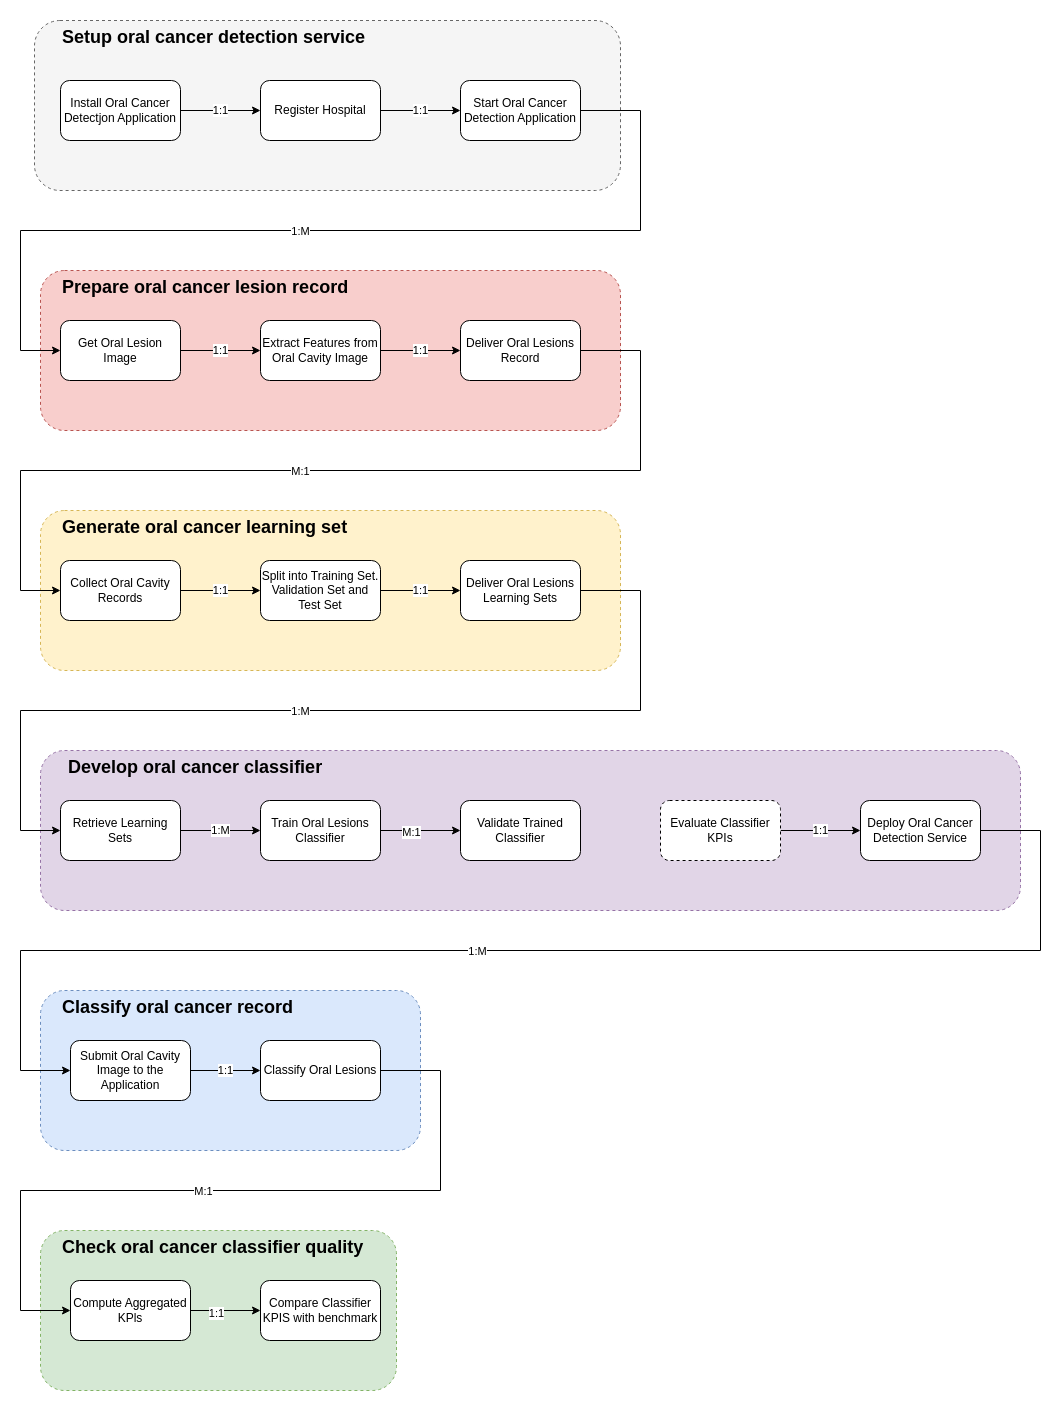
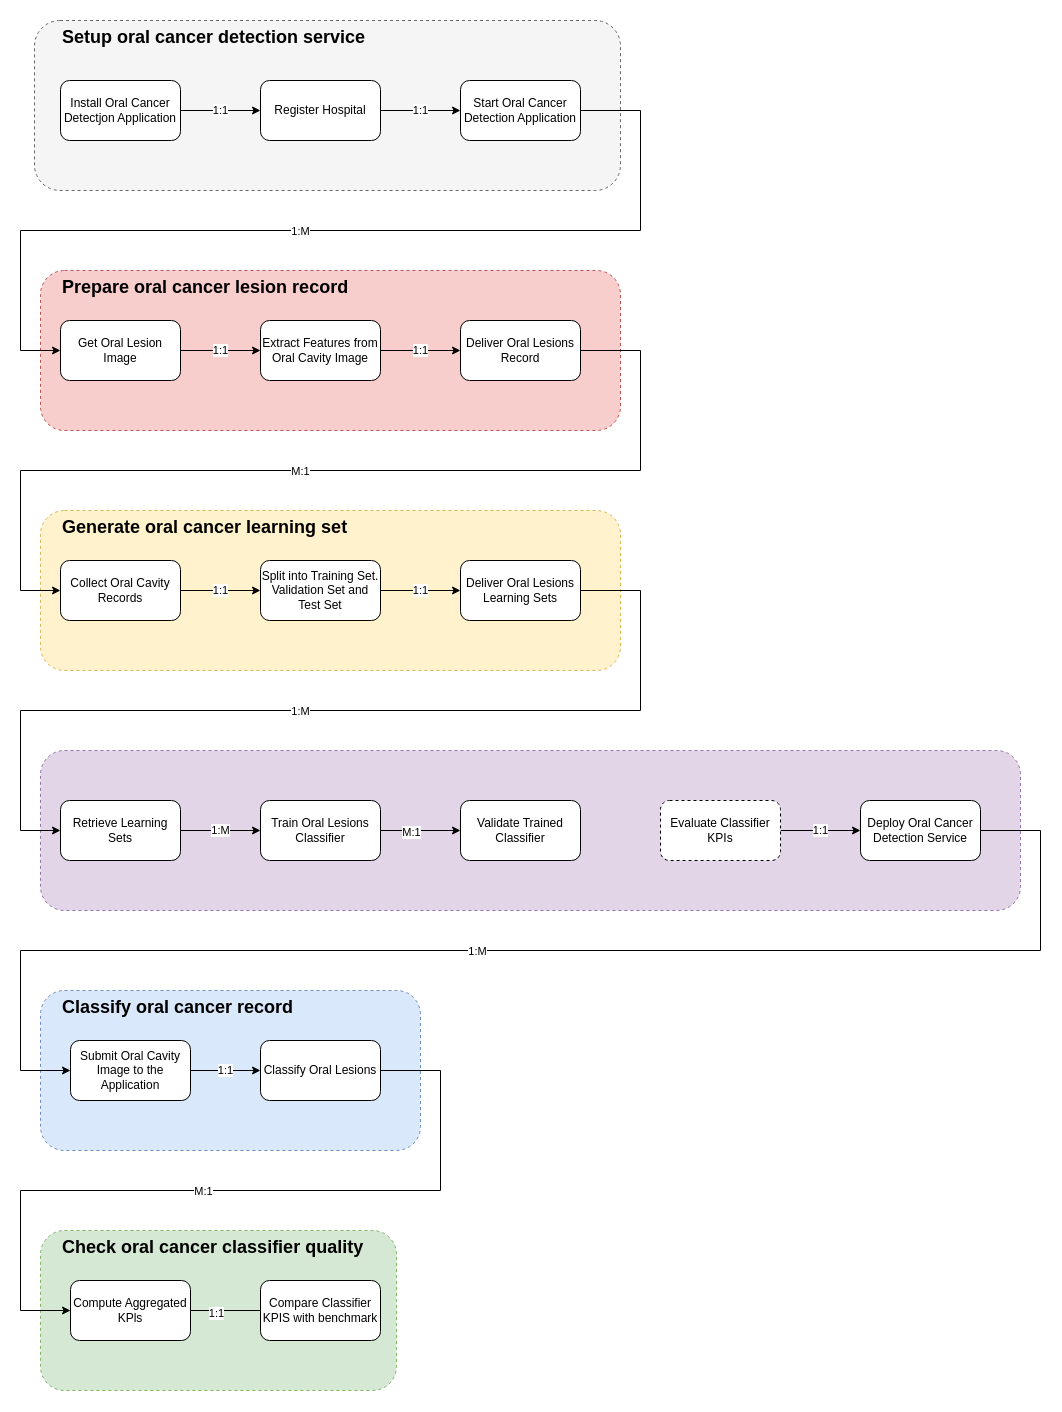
  <mxCell id="0" />
  <mxCell id="1" parent="0" />
  <mxCell id="2" value="" style="rounded=1;whiteSpace=wrap;html=1;dashed=1;fillColor=#e1d5e7;strokeColor=#9673a6;" parent="1" vertex="1"><mxGeometry x="40" y="750" width="980" height="160" as="geometry" /></mxCell>
  <mxCell id="3" value="" style="rounded=1;whiteSpace=wrap;html=1;dashed=1;fillColor=#f8cecc;strokeColor=#b85450;" parent="1" vertex="1"><mxGeometry x="40" y="270" width="580" height="160" as="geometry" /></mxCell>
  <mxCell id="4" value="" style="rounded=1;whiteSpace=wrap;html=1;dashed=1;fillColor=#fff2cc;strokeColor=#d6b656;" parent="1" vertex="1"><mxGeometry x="40" y="510" width="580" height="160" as="geometry" /></mxCell>
  <mxCell id="5" value="" style="rounded=1;whiteSpace=wrap;html=1;dashed=1;fillColor=#f5f5f5;strokeColor=#666666;fontColor=#333333;" parent="1" vertex="1"><mxGeometry x="34" y="20" width="586" height="170" as="geometry" /></mxCell>
  <mxCell id="6" value="&lt;b&gt;&lt;font style=&quot;font-size: 18px&quot;&gt;Setup oral cancer detection service&lt;/font&gt;&lt;/b&gt;" style="text;whiteSpace=wrap;html=1;" parent="1" vertex="1"><mxGeometry x="60" y="20" width="420" height="30" as="geometry" /></mxCell>
  <mxCell id="7" value="&lt;span style=&quot;font-size: 18px&quot;&gt;&lt;b&gt;Prepare oral cancer lesion record&lt;/b&gt;&lt;/span&gt;" style="text;whiteSpace=wrap;html=1;" parent="1" vertex="1"><mxGeometry x="60" y="270" width="420" height="30" as="geometry" /></mxCell>
  <mxCell id="8" value="&lt;span style=&quot;font-size: 18px&quot;&gt;&lt;b&gt;Generate oral cancer learning set&lt;/b&gt;&lt;/span&gt;" style="text;whiteSpace=wrap;html=1;" parent="1" vertex="1"><mxGeometry x="60" y="510" width="470" height="30" as="geometry" /></mxCell>
- <mxCell id="9" value="&lt;span style=&quot;font-size: 18px&quot;&gt;&lt;b&gt;Develop oral cancer classifier&lt;/b&gt;&lt;/span&gt;" style="text;whiteSpace=wrap;html=1;" parent="1" vertex="1"><mxGeometry x="66" y="750" width="470" height="30" as="geometry" /></mxCell>
  <mxCell id="10" value="" style="rounded=1;whiteSpace=wrap;html=1;dashed=1;fillColor=#dae8fc;strokeColor=#6c8ebf;" parent="1" vertex="1"><mxGeometry x="40" y="990" width="380" height="160" as="geometry" /></mxCell>
  <mxCell id="11" value="" style="rounded=1;whiteSpace=wrap;html=1;dashed=1;fillColor=#d5e8d4;strokeColor=#82b366;" parent="1" vertex="1"><mxGeometry x="40" y="1230" width="356" height="160" as="geometry" /></mxCell>
  <mxCell id="12" value="&lt;span style=&quot;font-size: 18px&quot;&gt;&lt;b&gt;Classify oral cancer record&lt;/b&gt;&lt;/span&gt;" style="text;whiteSpace=wrap;html=1;" parent="1" vertex="1"><mxGeometry x="60" y="990" width="470" height="30" as="geometry" /></mxCell>
  <mxCell id="13" value="&lt;span style=&quot;font-size: 18px&quot;&gt;&lt;b&gt;Check oral cancer classifier quality&lt;/b&gt;&lt;/span&gt;" style="text;whiteSpace=wrap;html=1;" parent="1" vertex="1"><mxGeometry x="60" y="1230" width="470" height="30" as="geometry" /></mxCell>
  <mxCell id="14" value="1:1" style="edgeStyle=orthogonalEdgeStyle;rounded=0;orthogonalLoop=1;jettySize=auto;html=1;exitX=1;exitY=0.5;exitDx=0;exitDy=0;entryX=0;entryY=0.5;entryDx=0;entryDy=0;" parent="1" source="15" target="17" edge="1"><mxGeometry relative="1" as="geometry" /></mxCell>
  <mxCell id="15" value="&lt;div&gt;Install Oral Cancer&lt;/div&gt;&lt;div&gt;Detectjon Application&lt;/div&gt;" style="rounded=1;whiteSpace=wrap;html=1;fillColor=#ffffff;" parent="1" vertex="1"><mxGeometry x="60" y="80" width="120" height="60" as="geometry" /></mxCell>
  <mxCell id="16" value="1:1" style="edgeStyle=orthogonalEdgeStyle;rounded=0;orthogonalLoop=1;jettySize=auto;html=1;exitX=1;exitY=0.5;exitDx=0;exitDy=0;entryX=0;entryY=0.5;entryDx=0;entryDy=0;" parent="1" source="17" target="20" edge="1"><mxGeometry relative="1" as="geometry" /></mxCell>
  <mxCell id="17" value="Register Hospital" style="rounded=1;whiteSpace=wrap;html=1;fillColor=#ffffff;" parent="1" vertex="1"><mxGeometry x="260" y="80" width="120" height="60" as="geometry" /></mxCell>
  <mxCell id="18" style="edgeStyle=orthogonalEdgeStyle;rounded=0;orthogonalLoop=1;jettySize=auto;html=1;exitX=1;exitY=0.5;exitDx=0;exitDy=0;entryX=0;entryY=0.5;entryDx=0;entryDy=0;" parent="1" source="20" target="22" edge="1"><mxGeometry relative="1" as="geometry"><Array as="points"><mxPoint x="640" y="110" /><mxPoint x="640" y="230" /><mxPoint x="20" y="230" /><mxPoint x="20" y="350" /></Array></mxGeometry></mxCell>
  <mxCell id="19" value="1:M" style="edgeLabel;html=1;align=center;verticalAlign=middle;resizable=0;points=[];" parent="18" vertex="1" connectable="0"><mxGeometry x="0.086" relative="1" as="geometry"><mxPoint as="offset" /></mxGeometry></mxCell>
  <mxCell id="20" value="Start Oral Cancer Detection Application" style="rounded=1;whiteSpace=wrap;html=1;fillColor=#ffffff;" parent="1" vertex="1"><mxGeometry x="460" y="80" width="120" height="60" as="geometry" /></mxCell>
  <mxCell id="21" value="1:1" style="edgeStyle=orthogonalEdgeStyle;rounded=0;orthogonalLoop=1;jettySize=auto;html=1;exitX=1;exitY=0.5;exitDx=0;exitDy=0;" parent="1" source="22" target="24" edge="1"><mxGeometry relative="1" as="geometry" /></mxCell>
  <mxCell id="22" value="Get Oral Lesion Image" style="rounded=1;whiteSpace=wrap;html=1;fillColor=#ffffff;" parent="1" vertex="1"><mxGeometry x="60" y="320" width="120" height="60" as="geometry" /></mxCell>
  <mxCell id="23" value="1:1" style="edgeStyle=orthogonalEdgeStyle;rounded=0;orthogonalLoop=1;jettySize=auto;html=1;exitX=1;exitY=0.5;exitDx=0;exitDy=0;" parent="1" source="24" target="25" edge="1"><mxGeometry relative="1" as="geometry" /></mxCell>
  <mxCell id="24" value="Extract Features from Oral Cavity Image" style="rounded=1;whiteSpace=wrap;html=1;fillColor=#ffffff;" parent="1" vertex="1"><mxGeometry x="260" y="320" width="120" height="60" as="geometry" /></mxCell>
  <mxCell id="25" value="Deliver Oral Lesions Record" style="rounded=1;whiteSpace=wrap;html=1;fillColor=#ffffff;" parent="1" vertex="1"><mxGeometry x="460" y="320" width="120" height="60" as="geometry" /></mxCell>
  <mxCell id="26" value="1:M" style="edgeStyle=orthogonalEdgeStyle;rounded=0;orthogonalLoop=1;jettySize=auto;html=1;exitX=1;exitY=0.5;exitDx=0;exitDy=0;entryX=0;entryY=0.5;entryDx=0;entryDy=0;" parent="1" source="27" target="30" edge="1"><mxGeometry relative="1" as="geometry" /></mxCell>
  <mxCell id="27" value="Retrieve Learning Sets" style="rounded=1;whiteSpace=wrap;html=1;fillColor=#ffffff;" parent="1" vertex="1"><mxGeometry x="60" y="800" width="120" height="60" as="geometry" /></mxCell>
  <mxCell id="28" style="edgeStyle=orthogonalEdgeStyle;rounded=0;orthogonalLoop=1;jettySize=auto;html=1;exitX=1;exitY=0.5;exitDx=0;exitDy=0;" parent="1" source="30" target="31" edge="1"><mxGeometry relative="1" as="geometry" /></mxCell>
  <mxCell id="29" value="M:1" style="edgeLabel;html=1;align=center;verticalAlign=middle;resizable=0;points=[];" parent="28" vertex="1" connectable="0"><mxGeometry x="-0.242" y="-1" relative="1" as="geometry"><mxPoint as="offset" /></mxGeometry></mxCell>
  <mxCell id="30" value="&lt;div&gt;Train Oral Lesions&lt;/div&gt;&lt;div&gt;Classifier&lt;/div&gt;" style="rounded=1;whiteSpace=wrap;html=1;fillColor=#ffffff;" parent="1" vertex="1"><mxGeometry x="260" y="800" width="120" height="60" as="geometry" /></mxCell>
  <mxCell id="31" value="&lt;div&gt;Validate Trained&lt;/div&gt;&lt;div&gt;Classifier&lt;/div&gt;" style="rounded=1;whiteSpace=wrap;html=1;fillColor=#ffffff;" parent="1" vertex="1"><mxGeometry x="460" y="800" width="120" height="60" as="geometry" /></mxCell>
  <mxCell id="32" value="1:1" style="edgeStyle=orthogonalEdgeStyle;rounded=0;orthogonalLoop=1;jettySize=auto;html=1;exitX=1;exitY=0.5;exitDx=0;exitDy=0;" parent="1" source="33" target="34" edge="1"><mxGeometry relative="1" as="geometry" /></mxCell>
  <mxCell id="33" value="&lt;div&gt;Evaluate Classifier KPIs&lt;/div&gt;" style="rounded=1;whiteSpace=wrap;html=1;fillColor=#ffffff;dashed=1;" parent="1" vertex="1"><mxGeometry x="660" y="800" width="120" height="60" as="geometry" /></mxCell>
  <mxCell id="34" value="&lt;div&gt;Deploy Oral Cancer Detection Service&lt;/div&gt;" style="rounded=1;whiteSpace=wrap;html=1;fillColor=#ffffff;" parent="1" vertex="1"><mxGeometry x="860" y="800" width="120" height="60" as="geometry" /></mxCell>
  <mxCell id="35" value="1:1" style="edgeStyle=orthogonalEdgeStyle;rounded=0;orthogonalLoop=1;jettySize=auto;html=1;exitX=1;exitY=0.5;exitDx=0;exitDy=0;entryX=0;entryY=0.5;entryDx=0;entryDy=0;" parent="1" source="36" target="38" edge="1"><mxGeometry relative="1" as="geometry" /></mxCell>
  <mxCell id="36" value="&lt;div&gt;Collect Oral Cavity Records&lt;/div&gt;" style="rounded=1;whiteSpace=wrap;html=1;fillColor=#ffffff;" parent="1" vertex="1"><mxGeometry x="60" y="560" width="120" height="60" as="geometry" /></mxCell>
  <mxCell id="37" value="1:1" style="edgeStyle=orthogonalEdgeStyle;rounded=0;orthogonalLoop=1;jettySize=auto;html=1;exitX=1;exitY=0.5;exitDx=0;exitDy=0;entryX=0;entryY=0.5;entryDx=0;entryDy=0;" parent="1" source="38" target="39" edge="1"><mxGeometry relative="1" as="geometry" /></mxCell>
  <mxCell id="38" value="&lt;div&gt;Split into Training Set.&lt;/div&gt;&lt;div&gt;Validation Set and Test Set&lt;/div&gt;&lt;div&gt;&lt;/div&gt;" style="rounded=1;whiteSpace=wrap;html=1;fillColor=#ffffff;" parent="1" vertex="1"><mxGeometry x="260" y="560" width="120" height="60" as="geometry" /></mxCell>
  <mxCell id="39" value="&lt;div&gt;Deliver Oral Lesions&lt;/div&gt;&lt;div&gt;Learning Sets&lt;/div&gt;&lt;div&gt;&lt;/div&gt;" style="rounded=1;whiteSpace=wrap;html=1;fillColor=#ffffff;" parent="1" vertex="1"><mxGeometry x="460" y="560" width="120" height="60" as="geometry" /></mxCell>
  <mxCell id="40" value="&lt;div&gt;Classify Oral Lesions&lt;/div&gt;" style="rounded=1;whiteSpace=wrap;html=1;fillColor=#ffffff;" parent="1" vertex="1"><mxGeometry x="260" y="1040" width="120" height="60" as="geometry" /></mxCell>
  <mxCell id="41" value="1:1" style="edgeStyle=orthogonalEdgeStyle;rounded=0;orthogonalLoop=1;jettySize=auto;html=1;exitX=1;exitY=0.5;exitDx=0;exitDy=0;entryX=0;entryY=0.5;entryDx=0;entryDy=0;" parent="1" source="42" target="40" edge="1"><mxGeometry relative="1" as="geometry" /></mxCell>
  <mxCell id="42" value="&lt;div&gt;Submit Oral Cavity&lt;/div&gt;&lt;div&gt;Image to the&lt;/div&gt;&lt;div&gt;Application&lt;/div&gt;" style="rounded=1;whiteSpace=wrap;html=1;fillColor=#ffffff;" parent="1" vertex="1"><mxGeometry x="70" y="1040" width="120" height="60" as="geometry" /></mxCell>
- <mxCell id="43" style="edgeStyle=orthogonalEdgeStyle;rounded=0;orthogonalLoop=1;jettySize=auto;html=1;exitX=1;exitY=0.5;exitDx=0;exitDy=0;entryX=0;entryY=0.5;entryDx=0;entryDy=0;" parent="1" source="45" target="46" edge="1"><mxGeometry relative="1" as="geometry" /></mxCell>
+ <mxCell id="43" style="edgeStyle=orthogonalEdgeStyle;rounded=0;orthogonalLoop=1;jettySize=auto;html=1;exitX=1;exitY=0.5;exitDx=0;exitDy=0;entryX=0;entryY=0.5;entryDx=0;entryDy=0;endArrow=none;" parent="1" source="45" target="46" edge="1"><mxGeometry relative="1" as="geometry" /></mxCell>
  <mxCell id="44" value="1:1" style="edgeLabel;html=1;align=center;verticalAlign=middle;resizable=0;points=[];" parent="43" vertex="1" connectable="0"><mxGeometry x="-0.295" y="-2" relative="1" as="geometry"><mxPoint as="offset" /></mxGeometry></mxCell>
  <mxCell id="45" value="&lt;div&gt;Compute Aggregated&lt;/div&gt;&lt;div&gt;KPls&lt;/div&gt;" style="rounded=1;whiteSpace=wrap;html=1;fillColor=#ffffff;" parent="1" vertex="1"><mxGeometry x="70" y="1280" width="120" height="60" as="geometry" /></mxCell>
  <mxCell id="46" value="&lt;div&gt;C&lt;span&gt;ompare Classifier&lt;/span&gt;&lt;/div&gt;&lt;div&gt;KPIS with benchmark&lt;/div&gt;" style="rounded=1;whiteSpace=wrap;html=1;fillColor=#ffffff;" parent="1" vertex="1"><mxGeometry x="260" y="1280" width="120" height="60" as="geometry" /></mxCell>
  <mxCell id="47" style="edgeStyle=orthogonalEdgeStyle;rounded=0;orthogonalLoop=1;jettySize=auto;html=1;exitX=1;exitY=0.5;exitDx=0;exitDy=0;entryX=0;entryY=0.5;entryDx=0;entryDy=0;" parent="1" edge="1"><mxGeometry relative="1" as="geometry"><mxPoint x="580" y="350" as="sourcePoint" /><mxPoint x="60" y="590" as="targetPoint" /><Array as="points"><mxPoint x="640" y="350" /><mxPoint x="640" y="470" /><mxPoint x="20" y="470" /><mxPoint x="20" y="590" /></Array></mxGeometry></mxCell>
  <mxCell id="48" value="M:1" style="edgeLabel;html=1;align=center;verticalAlign=middle;resizable=0;points=[];" parent="47" vertex="1" connectable="0"><mxGeometry x="0.086" relative="1" as="geometry"><mxPoint as="offset" /></mxGeometry></mxCell>
  <mxCell id="49" style="edgeStyle=orthogonalEdgeStyle;rounded=0;orthogonalLoop=1;jettySize=auto;html=1;exitX=1;exitY=0.5;exitDx=0;exitDy=0;entryX=0;entryY=0.5;entryDx=0;entryDy=0;" parent="1" edge="1"><mxGeometry relative="1" as="geometry"><mxPoint x="580" y="590" as="sourcePoint" /><mxPoint x="60" y="830" as="targetPoint" /><Array as="points"><mxPoint x="640" y="590" /><mxPoint x="640" y="710" /><mxPoint x="20" y="710" /><mxPoint x="20" y="830" /></Array></mxGeometry></mxCell>
  <mxCell id="50" value="1:M" style="edgeLabel;html=1;align=center;verticalAlign=middle;resizable=0;points=[];" parent="49" vertex="1" connectable="0"><mxGeometry x="0.086" relative="1" as="geometry"><mxPoint as="offset" /></mxGeometry></mxCell>
  <mxCell id="51" style="edgeStyle=orthogonalEdgeStyle;rounded=0;orthogonalLoop=1;jettySize=auto;html=1;exitX=1;exitY=0.5;exitDx=0;exitDy=0;" parent="1" edge="1"><mxGeometry relative="1" as="geometry"><mxPoint x="980" y="830" as="sourcePoint" /><mxPoint x="70" y="1070" as="targetPoint" /><Array as="points"><mxPoint x="1040" y="830" /><mxPoint x="1040" y="950" /><mxPoint x="20" y="950" /><mxPoint x="20" y="1070" /></Array></mxGeometry></mxCell>
  <mxCell id="52" value="1:M" style="edgeLabel;html=1;align=center;verticalAlign=middle;resizable=0;points=[];" parent="51" vertex="1" connectable="0"><mxGeometry x="0.086" relative="1" as="geometry"><mxPoint as="offset" /></mxGeometry></mxCell>
  <mxCell id="53" style="edgeStyle=orthogonalEdgeStyle;rounded=0;orthogonalLoop=1;jettySize=auto;html=1;exitX=0.5;exitY=1;exitDx=0;exitDy=0;" parent="1" source="4" target="4" edge="1"><mxGeometry relative="1" as="geometry" /></mxCell>
  <mxCell id="54" style="edgeStyle=orthogonalEdgeStyle;rounded=0;orthogonalLoop=1;jettySize=auto;html=1;exitX=1;exitY=0.5;exitDx=0;exitDy=0;" parent="1" source="40" edge="1"><mxGeometry relative="1" as="geometry"><mxPoint x="980" y="1070" as="sourcePoint" /><mxPoint x="70" y="1310" as="targetPoint" /><Array as="points"><mxPoint x="440" y="1070" /><mxPoint x="440" y="1190" /><mxPoint x="20" y="1190" /><mxPoint x="20" y="1310" /></Array></mxGeometry></mxCell>
  <mxCell id="55" value="M:1" style="edgeLabel;html=1;align=center;verticalAlign=middle;resizable=0;points=[];" parent="54" vertex="1" connectable="0"><mxGeometry x="0.086" relative="1" as="geometry"><mxPoint as="offset" /></mxGeometry></mxCell>
  <mxCell id="56" style="edgeStyle=orthogonalEdgeStyle;rounded=0;orthogonalLoop=1;jettySize=auto;html=1;exitX=0.5;exitY=1;exitDx=0;exitDy=0;" parent="1" source="11" target="11" edge="1"><mxGeometry relative="1" as="geometry" /></mxCell>
